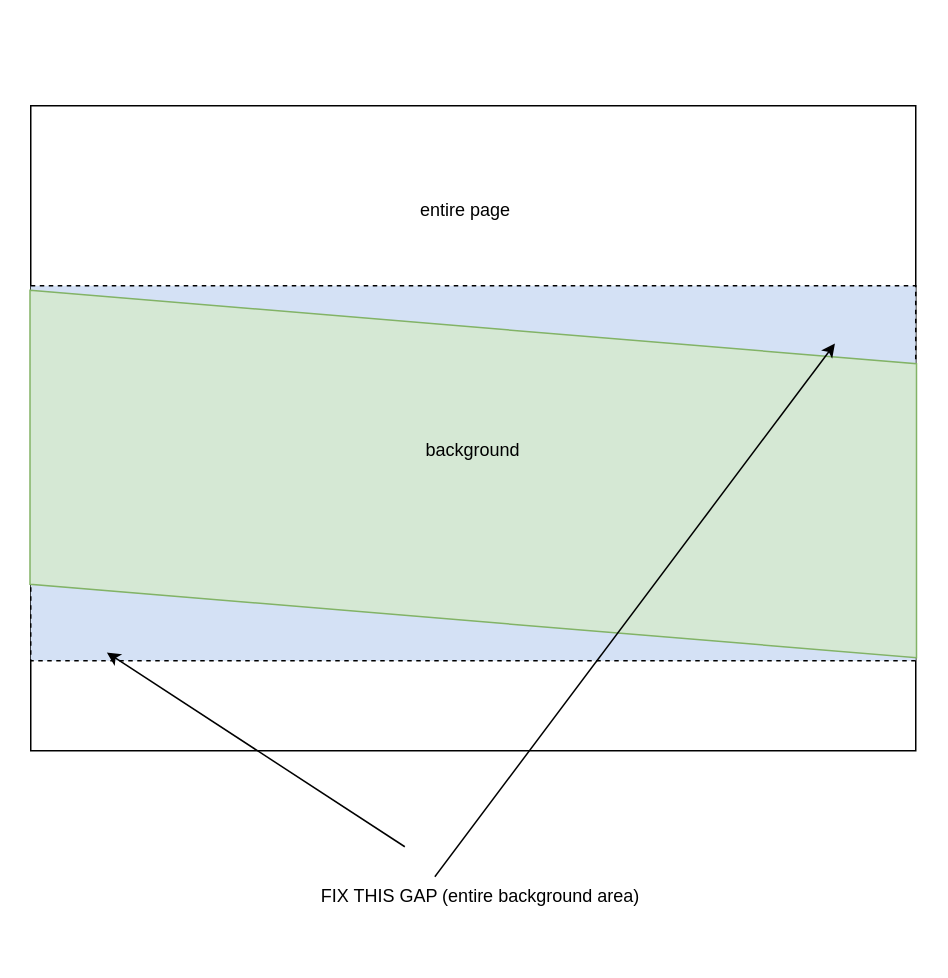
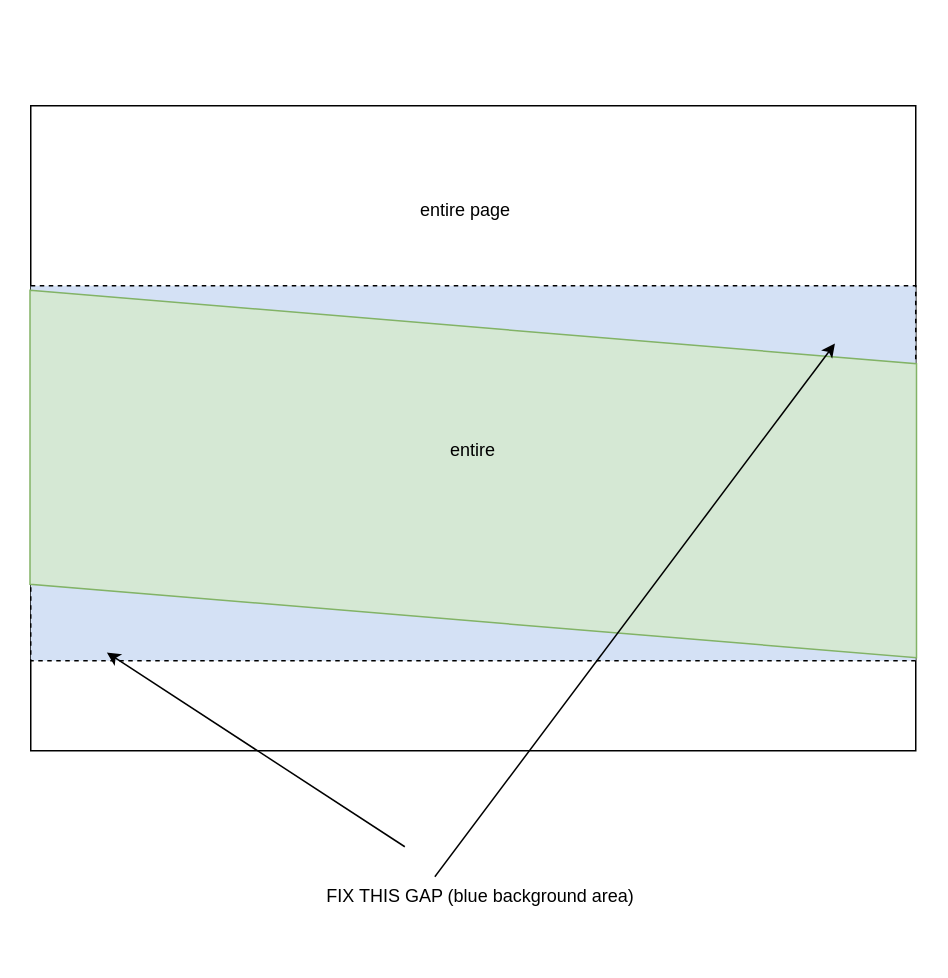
  <mxCell id="0" />
  <mxCell id="1" parent="0" />
  <mxCell id="2" value="" style="whiteSpace=wrap;html=1;" parent="1" vertex="1"><mxGeometry x="20" y="70" width="590" height="430" as="geometry" /></mxCell>
  <mxCell id="3" value="entire page" style="text;html=1;strokeColor=none;fillColor=none;align=center;verticalAlign=middle;whiteSpace=wrap;rounded=0;" parent="1" vertex="1"><mxGeometry x="220" y="100" width="180" height="80" as="geometry" /></mxCell>
  <mxCell id="4" value="" style="whiteSpace=wrap;html=1;dashed=1;fillColor=#D4E1F5;imageAspect=0;resizeWidth=1;resizeHeight=1;" vertex="1" parent="1"><mxGeometry x="20" y="190" width="590" height="250" as="geometry" /></mxCell>
  <mxCell id="5" value="" style="shape=parallelogram;perimeter=parallelogramPerimeter;whiteSpace=wrap;html=1;rotation=90;fillColor=#d5e8d4;strokeColor=#82b366;" vertex="1" parent="1"><mxGeometry x="192.5" y="20" width="245" height="591" as="geometry" /></mxCell>
- <mxCell id="6" value="background" style="text;html=1;strokeColor=none;fillColor=none;align=center;verticalAlign=middle;whiteSpace=wrap;rounded=0;" parent="1" vertex="1"><mxGeometry x="20" y="260" width="590" height="80" as="geometry" /></mxCell>
+ <mxCell id="6" value="entire" style="text;html=1;strokeColor=none;fillColor=none;align=center;verticalAlign=middle;whiteSpace=wrap;rounded=0;" parent="1" vertex="1"><mxGeometry x="20" y="260" width="590" height="80" as="geometry" /></mxCell>
  <mxCell id="7" value="" style="endArrow=classic;html=1;entryX=0.086;entryY=0.978;entryDx=0;entryDy=0;entryPerimeter=0;" edge="1" parent="1" source="8" target="4"><mxGeometry width="50" height="50" relative="1" as="geometry"><mxPoint x="20" y="570" as="sourcePoint" /><mxPoint x="70" y="520" as="targetPoint" /></mxGeometry></mxCell>
- <mxCell id="8" value="FIX THIS GAP (entire background area)" style="text;html=1;strokeColor=none;fillColor=none;align=center;verticalAlign=middle;whiteSpace=wrap;rounded=0;dashed=1;" vertex="1" parent="1"><mxGeometry x="40" y="564" width="560" height="66" as="geometry" /></mxCell>
+ <mxCell id="8" value="FIX THIS GAP (blue background area)" style="text;html=1;strokeColor=none;fillColor=none;align=center;verticalAlign=middle;whiteSpace=wrap;rounded=0;dashed=1;" vertex="1" parent="1"><mxGeometry x="40" y="564" width="560" height="66" as="geometry" /></mxCell>
  <mxCell id="9" value="" style="endArrow=classic;html=1;entryX=0.145;entryY=0.092;entryDx=0;entryDy=0;entryPerimeter=0;" edge="1" parent="1" target="5"><mxGeometry width="50" height="50" relative="1" as="geometry"><mxPoint x="289.381" y="584" as="sourcePoint" /><mxPoint x="311" y="350" as="targetPoint" /></mxGeometry></mxCell>
